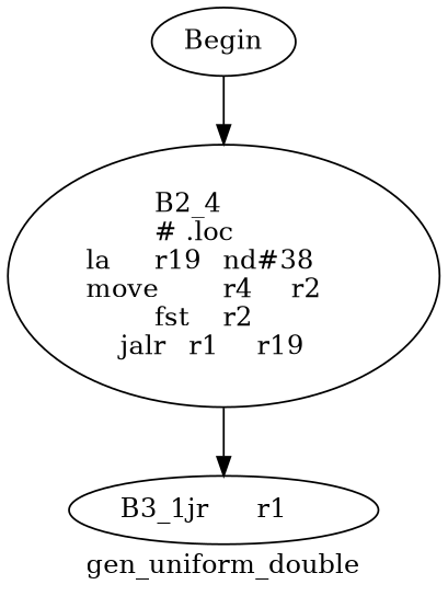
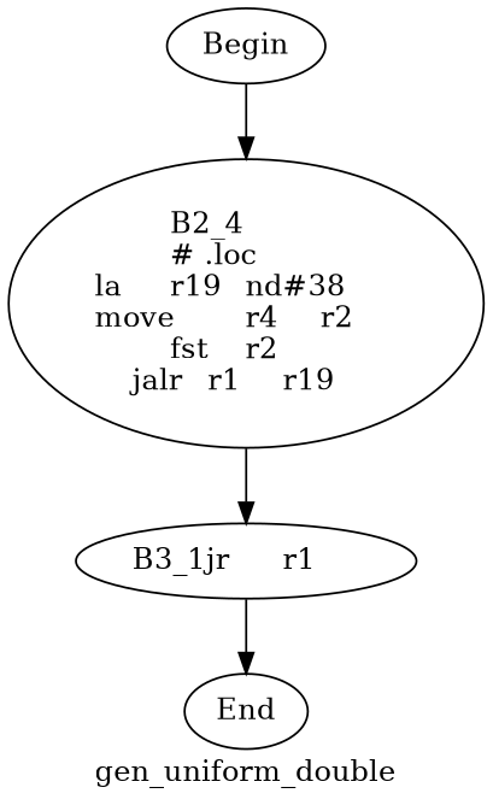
  digraph {
    color=purple
    label=gen_uniform_double
    style=dashed
    n1 [label=Begin]
    n2 [label="B2_4	\n# .loc	\nla	r19	nd#38	\nmove	r4	r2	\nfst	r2	\njalr	r1	r19	\n"]
    n3 [label="B3_1jr	r1	\n"]
+   n4 [label=End]
    n1 -> n2
    n2 -> n3
+   n3 -> n4
  }
